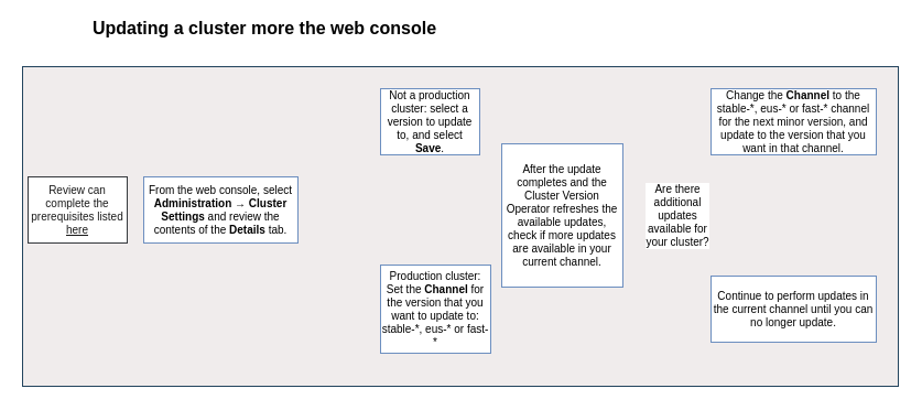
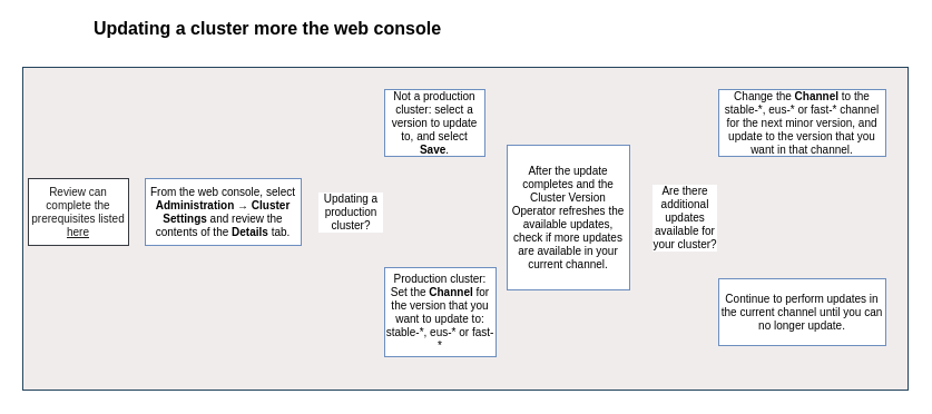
  <mxCell id="0" />
  <mxCell id="1" parent="0" />
  <mxCell id="2" value="&lt;font style=&quot;font-size: 16px;&quot;&gt;&lt;b&gt;Updating a cluster more the web console&lt;/b&gt;&lt;/font&gt;" style="text;strokeColor=none;align=center;fillColor=none;html=1;verticalAlign=middle;whiteSpace=wrap;rounded=0;" vertex="1" parent="1"><mxGeometry x="65" y="20" width="350" height="10" as="geometry" /></mxCell>
  <mxCell id="3" value="" style="whiteSpace=wrap;html=1;fontSize=16;strokeColor=#23445d;fillColor=#F0ECEC;" vertex="1" parent="1"><mxGeometry x="20" y="60" width="795" height="290" as="geometry" /></mxCell>
  <mxCell id="4" value="&lt;span style=&quot;color: rgb(26, 26, 26); font-size: 10px;&quot;&gt;Review can complete the prerequisites listed &lt;/span&gt;&lt;a style=&quot;color: rgb(26, 26, 26); font-size: 10px;&quot; target=&quot;_blank&quot; href=&quot;https://docs.openshift.com/container-platform/4.15/updating/updating_a_cluster/updating-cluster-web-console.html#before-updating-ocp_updating-cluster-web-console&quot;&gt;here&lt;/a&gt;" style="whiteSpace=wrap;html=1;strokeColor=#36393d;fontSize=10;fillColor=#FFFFFF;" vertex="1" parent="1"><mxGeometry x="25" y="160" width="90" height="60" as="geometry" /></mxCell>
  <mxCell id="5" value="&lt;font color=&quot;#000000&quot;&gt;From the web console, select &lt;strong&gt;Administration&lt;/strong&gt; → &lt;strong&gt;Cluster Settings&lt;/strong&gt; and review the contents of the &lt;strong&gt;Details&lt;/strong&gt; tab.&lt;/font&gt;" style="whiteSpace=wrap;html=1;strokeColor=#6c8ebf;fontSize=10;fillColor=#FFFFFF;" vertex="1" parent="1"><mxGeometry x="130" y="160" width="140" height="60" as="geometry" /></mxCell>
  <mxCell id="6" value="&lt;font color=&quot;#000000&quot;&gt;Not a production cluster: select a version to update to, and select &lt;strong&gt;Save&lt;/strong&gt;.&lt;/font&gt;" style="whiteSpace=wrap;html=1;strokeColor=#6c8ebf;fontSize=10;fillColor=#FFFFFF;" vertex="1" parent="1"><mxGeometry x="345" y="80" width="90" height="60" as="geometry" /></mxCell>
  <mxCell id="7" value="&lt;font color=&quot;#000000&quot;&gt;Production cluster: Set the &lt;strong&gt;Channel&lt;/strong&gt; for the version that you want to update to: stable-*, eus-* or fast-*&lt;/font&gt;" style="whiteSpace=wrap;html=1;strokeColor=#6c8ebf;fontSize=10;fillColor=#FFFFFF;" vertex="1" parent="1"><mxGeometry x="345" y="240" width="100" height="80" as="geometry" /></mxCell>
  <mxCell id="8" value="&lt;font color=&quot;#000000&quot;&gt;After the update completes and the Cluster Version Operator refreshes the available updates, check if more updates are available in your current channel.&lt;/font&gt;" style="whiteSpace=wrap;html=1;strokeColor=#6c8ebf;fontSize=10;fillColor=#FFFFFF;" vertex="1" parent="1"><mxGeometry x="455" y="130" width="110" height="130" as="geometry" /></mxCell>
  <mxCell id="9" value="&lt;font color=&quot;#050505&quot;&gt;Change the &lt;strong&gt;Channel&lt;/strong&gt; to the stable-*, eus-* or fast-* channel for the next minor version, and update to the version that you want in that channel.&lt;/font&gt;" style="whiteSpace=wrap;html=1;strokeColor=#6c8ebf;fontSize=10;fillColor=#FFFFFF;" vertex="1" parent="1"><mxGeometry x="645" y="80" width="150" height="60" as="geometry" /></mxCell>
  <mxCell id="10" value="&lt;font color=&quot;#030303&quot;&gt;Continue to perform updates in the current channel until you can no longer update.&lt;/font&gt;" style="whiteSpace=wrap;html=1;strokeColor=#6c8ebf;fontSize=10;fillColor=#FFFFFF;" vertex="1" parent="1"><mxGeometry x="645" y="250" width="150" height="60" as="geometry" /></mxCell>
+ <mxCell id="11" value="Updating a production cluster?" style="text;strokeColor=none;align=center;fillColor=none;html=1;verticalAlign=middle;whiteSpace=wrap;rounded=0;labelBackgroundColor=#ffffff;fontSize=10;fontColor=#000000;" vertex="1" parent="1"><mxGeometry x="285" y="167.5" width="60" height="45" as="geometry" /></mxCell>
  <mxCell id="12" value="Are there additional updates available for your cluster?" style="text;strokeColor=none;align=center;fillColor=none;html=1;verticalAlign=middle;whiteSpace=wrap;rounded=0;labelBackgroundColor=#ffffff;fontSize=10;fontColor=#000000;" vertex="1" parent="1"><mxGeometry x="585" y="180" width="60" height="30" as="geometry" /></mxCell>
